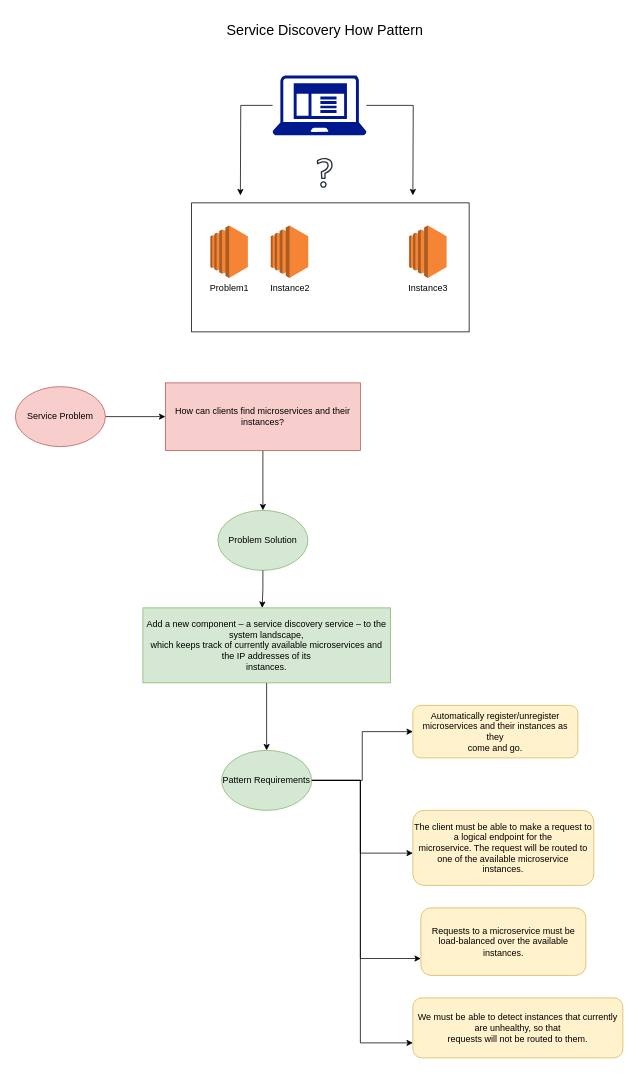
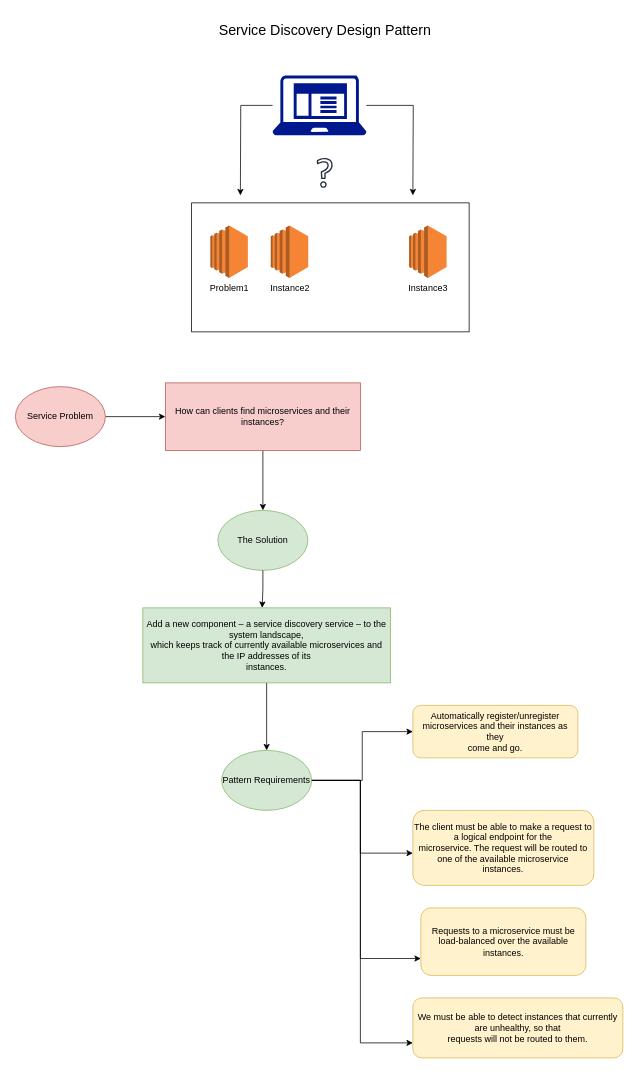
  <mxCell id="0" />
  <mxCell id="1" parent="0" />
  <mxCell id="2" style="edgeStyle=orthogonalEdgeStyle;rounded=0;orthogonalLoop=1;jettySize=auto;html=1;" edge="1" parent="1" source="4"><mxGeometry relative="1" as="geometry"><mxPoint x="320" y="260" as="targetPoint" /></mxGeometry></mxCell>
  <mxCell id="3" style="edgeStyle=orthogonalEdgeStyle;rounded=0;orthogonalLoop=1;jettySize=auto;html=1;" edge="1" parent="1" source="4"><mxGeometry relative="1" as="geometry"><mxPoint x="550" y="260" as="targetPoint" /></mxGeometry></mxCell>
  <mxCell id="4" value="" style="sketch=0;aspect=fixed;pointerEvents=1;shadow=0;dashed=0;html=1;strokeColor=none;labelPosition=center;verticalLabelPosition=bottom;verticalAlign=top;align=center;fillColor=#00188D;shape=mxgraph.mscae.enterprise.client_application" vertex="1" parent="1"><mxGeometry x="363.02" y="100" width="125" height="80" as="geometry" /></mxCell>
  <mxCell id="5" value="" style="sketch=0;outlineConnect=0;fontColor=#232F3E;gradientColor=none;fillColor=#232F3D;strokeColor=none;dashed=0;verticalLabelPosition=bottom;verticalAlign=top;align=center;html=1;fontSize=12;fontStyle=0;aspect=fixed;pointerEvents=1;shape=mxgraph.aws4.question;" vertex="1" parent="1"><mxGeometry x="421.98" y="210" width="21.03" height="40" as="geometry" /></mxCell>
  <mxCell id="6" value="" style="rounded=0;whiteSpace=wrap;html=1;" vertex="1" parent="1"><mxGeometry x="255" y="270" width="370" height="172" as="geometry" /></mxCell>
  <mxCell id="7" value="Problem1 " style="outlineConnect=0;dashed=0;verticalLabelPosition=bottom;verticalAlign=top;align=center;html=1;shape=mxgraph.aws3.ec2;fillColor=#F58534;gradientColor=none;" vertex="1" parent="1"><mxGeometry x="280" y="300" width="50" height="70" as="geometry" /></mxCell>
  <mxCell id="8" value="Instance2" style="outlineConnect=0;dashed=0;verticalLabelPosition=bottom;verticalAlign=top;align=center;html=1;shape=mxgraph.aws3.ec2;fillColor=#F58534;gradientColor=none;" vertex="1" parent="1"><mxGeometry x="360.52" y="300" width="50" height="70" as="geometry" /></mxCell>
  <mxCell id="9" value="Instance3" style="outlineConnect=0;dashed=0;verticalLabelPosition=bottom;verticalAlign=top;align=center;html=1;shape=mxgraph.aws3.ec2;fillColor=#F58534;gradientColor=none;" vertex="1" parent="1"><mxGeometry x="545" y="300" width="50" height="70" as="geometry" /></mxCell>
  <mxCell id="10" style="edgeStyle=orthogonalEdgeStyle;rounded=0;orthogonalLoop=1;jettySize=auto;html=1;entryX=0.5;entryY=0;entryDx=0;entryDy=0;" edge="1" parent="1" source="11" target="14"><mxGeometry relative="1" as="geometry" /></mxCell>
  <mxCell id="11" value="How can clients find microservices and their instances?" style="text;html=1;align=center;verticalAlign=middle;whiteSpace=wrap;rounded=0;fillColor=#f8cecc;strokeColor=#b85450;" vertex="1" parent="1"><mxGeometry x="220" y="510" width="260" height="90" as="geometry" /></mxCell>
  <mxCell id="12" style="edgeStyle=orthogonalEdgeStyle;rounded=0;orthogonalLoop=1;jettySize=auto;html=1;entryX=0;entryY=0.5;entryDx=0;entryDy=0;" edge="1" parent="1" source="13" target="11"><mxGeometry relative="1" as="geometry" /></mxCell>
  <mxCell id="13" value="Service Problem" style="ellipse;whiteSpace=wrap;html=1;fillColor=#f8cecc;strokeColor=#b85450;" vertex="1" parent="1"><mxGeometry x="20" y="515" width="120" height="80" as="geometry" /></mxCell>
- <mxCell id="14" value="Problem Solution" style="ellipse;whiteSpace=wrap;html=1;fillColor=#d5e8d4;strokeColor=#82b366;" vertex="1" parent="1"><mxGeometry x="290" y="680" width="120" height="80" as="geometry" /></mxCell>
+ <mxCell id="14" value="The Solution" style="ellipse;whiteSpace=wrap;html=1;fillColor=#d5e8d4;strokeColor=#82b366;" vertex="1" parent="1"><mxGeometry x="290" y="680" width="120" height="80" as="geometry" /></mxCell>
  <mxCell id="15" style="edgeStyle=orthogonalEdgeStyle;rounded=0;orthogonalLoop=1;jettySize=auto;html=1;" edge="1" parent="1" source="16" target="22"><mxGeometry relative="1" as="geometry" /></mxCell>
  <mxCell id="16" value="Add a new component – a service discovery service – to the system landscape,&lt;br&gt;which keeps track of currently available microservices and the IP addresses of its&lt;br&gt;instances." style="rounded=0;whiteSpace=wrap;html=1;fillColor=#d5e8d4;strokeColor=#82b366;" vertex="1" parent="1"><mxGeometry x="190" y="810" width="330" height="100" as="geometry" /></mxCell>
  <mxCell id="17" style="edgeStyle=orthogonalEdgeStyle;rounded=0;orthogonalLoop=1;jettySize=auto;html=1;entryX=0.482;entryY=0;entryDx=0;entryDy=0;entryPerimeter=0;" edge="1" parent="1" source="14" target="16"><mxGeometry relative="1" as="geometry" /></mxCell>
- <mxCell id="18" value="Service Discovery How Pattern" style="text;html=1;align=center;verticalAlign=middle;whiteSpace=wrap;rounded=0;fontSize=19;" vertex="1" parent="1"><mxGeometry x="267.5" y="20" width="330" height="40" as="geometry" /></mxCell>
+ <mxCell id="18" value="Service Discovery Design Pattern" style="text;html=1;align=center;verticalAlign=middle;whiteSpace=wrap;rounded=0;fontSize=19;" vertex="1" parent="1"><mxGeometry x="267.5" y="20" width="330" height="40" as="geometry" /></mxCell>
  <mxCell id="19" style="edgeStyle=orthogonalEdgeStyle;rounded=0;orthogonalLoop=1;jettySize=auto;html=1;entryX=0;entryY=0.5;entryDx=0;entryDy=0;" edge="1" parent="1" source="22" target="24"><mxGeometry relative="1" as="geometry" /></mxCell>
  <mxCell id="20" style="edgeStyle=orthogonalEdgeStyle;rounded=0;orthogonalLoop=1;jettySize=auto;html=1;entryX=0;entryY=0.75;entryDx=0;entryDy=0;" edge="1" parent="1" source="22" target="26"><mxGeometry relative="1" as="geometry"><Array as="points"><mxPoint x="480" y="1040" /><mxPoint x="480" y="1278" /></Array></mxGeometry></mxCell>
  <mxCell id="21" style="edgeStyle=orthogonalEdgeStyle;rounded=0;orthogonalLoop=1;jettySize=auto;html=1;entryX=0;entryY=0.75;entryDx=0;entryDy=0;" edge="1" parent="1" source="22" target="27"><mxGeometry relative="1" as="geometry"><Array as="points"><mxPoint x="480" y="1040" /><mxPoint x="480" y="1390" /></Array></mxGeometry></mxCell>
  <mxCell id="22" value="Pattern Requirements" style="ellipse;whiteSpace=wrap;html=1;fillColor=#d5e8d4;strokeColor=#82b366;" vertex="1" parent="1"><mxGeometry x="295" y="1000" width="120" height="80" as="geometry" /></mxCell>
  <mxCell id="23" value="The client must be able to make a request to a logical endpoint for the&lt;br&gt;microservice. The request will be routed to one of the available microservice&lt;br&gt;instances." style="rounded=1;whiteSpace=wrap;html=1;fillColor=#fff2cc;strokeColor=#d6b656;" vertex="1" parent="1"><mxGeometry x="550" y="1080" width="241.25" height="100" as="geometry" /></mxCell>
  <mxCell id="24" value="Automatically register/unregister microservices and their instances as they&lt;br&gt;come and go." style="rounded=1;whiteSpace=wrap;html=1;fillColor=#fff2cc;strokeColor=#d6b656;" vertex="1" parent="1"><mxGeometry x="550" y="940" width="220" height="70" as="geometry" /></mxCell>
  <mxCell id="25" style="edgeStyle=orthogonalEdgeStyle;rounded=0;orthogonalLoop=1;jettySize=auto;html=1;entryX=0;entryY=0.57;entryDx=0;entryDy=0;entryPerimeter=0;" edge="1" parent="1" source="22" target="23"><mxGeometry relative="1" as="geometry"><Array as="points"><mxPoint x="480" y="1040" /><mxPoint x="480" y="1137" /></Array></mxGeometry></mxCell>
  <mxCell id="26" value="Requests to a microservice must be load-balanced over the available&lt;br&gt;instances." style="rounded=1;whiteSpace=wrap;html=1;fillColor=#fff2cc;strokeColor=#d6b656;" vertex="1" parent="1"><mxGeometry x="560.63" y="1210" width="220" height="90" as="geometry" /></mxCell>
  <mxCell id="27" value="We must be able to detect instances that currently are unhealthy, so that&lt;br&gt;requests will not be routed to them." style="rounded=1;whiteSpace=wrap;html=1;fillColor=#fff2cc;strokeColor=#d6b656;" vertex="1" parent="1"><mxGeometry x="550" y="1330" width="280" height="80" as="geometry" /></mxCell>
